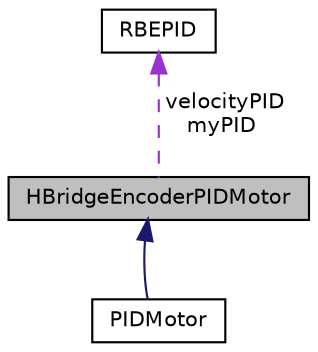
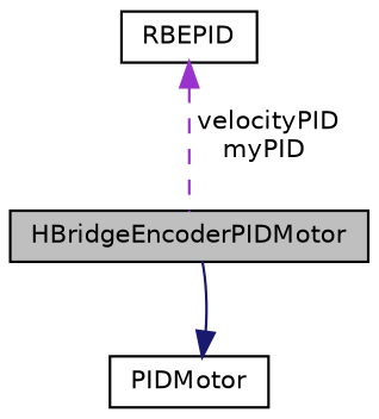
  digraph {
    node [color=black fillcolor=white fontname=Helvetica fontsize=10 shape=record style=filled]
    edge [dir=back fontname=Helvetica fontsize=10 labelfontname=Helvetica labelfontsize=10]
    n1 [fillcolor=grey75 fontcolor=black height=0.2 label=HBridgeEncoderPIDMotor width=0.4]
    n2 [height=0.2 label=PIDMotor width=0.4]
    n3 [height=0.2 label=RBEPID width=0.4]
-   n1 -> n2 [color=midnightblue style=solid]
+   n2 -> n1 [color=midnightblue style=solid]
    n3 -> n1 [color=darkorchid3 label=" velocityPID\nmyPID" style=dashed]
  }
